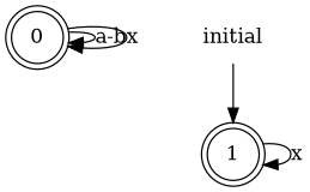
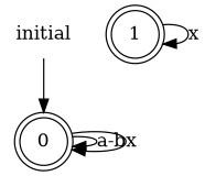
  digraph {
    rankdir=TB
    node [shape=doublecircle]
    0
    1
    initial [shape=plaintext]
    0 -> 0 [label="a-b"]
    0 -> 0 [label=x]
    1 -> 1 [label=x]
-   initial -> 1
+   initial -> 0
  }
